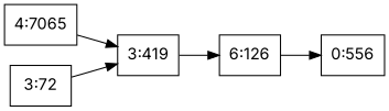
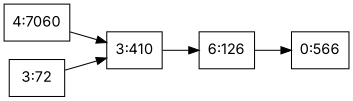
  digraph {
    fontname=Inter
    rankdir=LR
    node [fontname=Inter shape=box]
    edge [fontname=Inter]
-   n1 [label="0:556"]
-   n2 [label="3:419"]
+   n1 [label="0:566"]
+   n2 [label="3:410"]
    n3 [label="6:126"]
-   n4 [label="4:7065"]
+   n4 [label="4:7060"]
    n5 [label="3:72"]
    n2 -> n3
    n3 -> n1
    n4 -> n2
    n5 -> n2
  }
